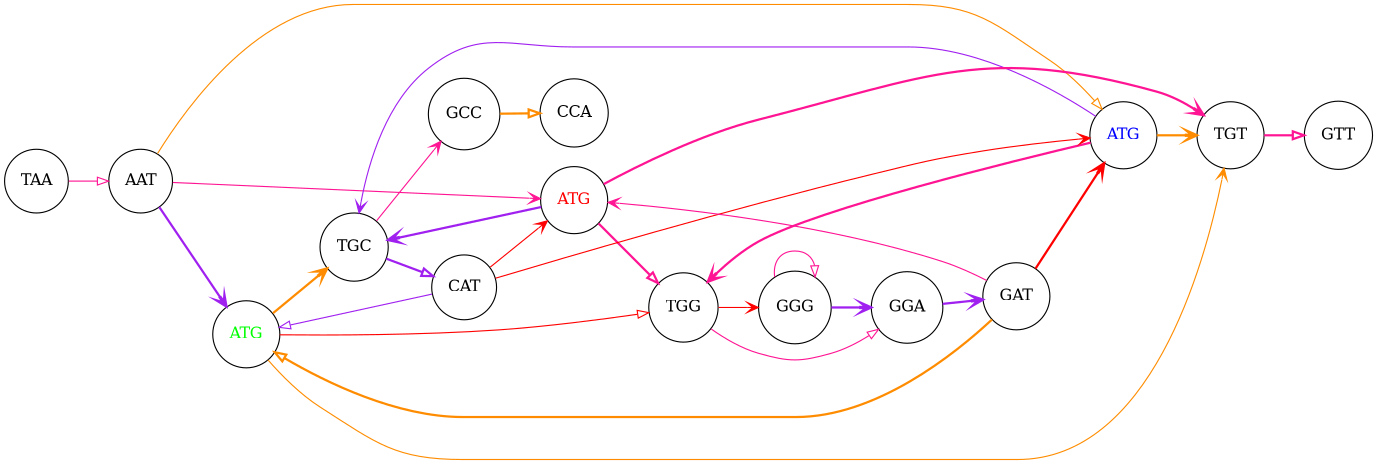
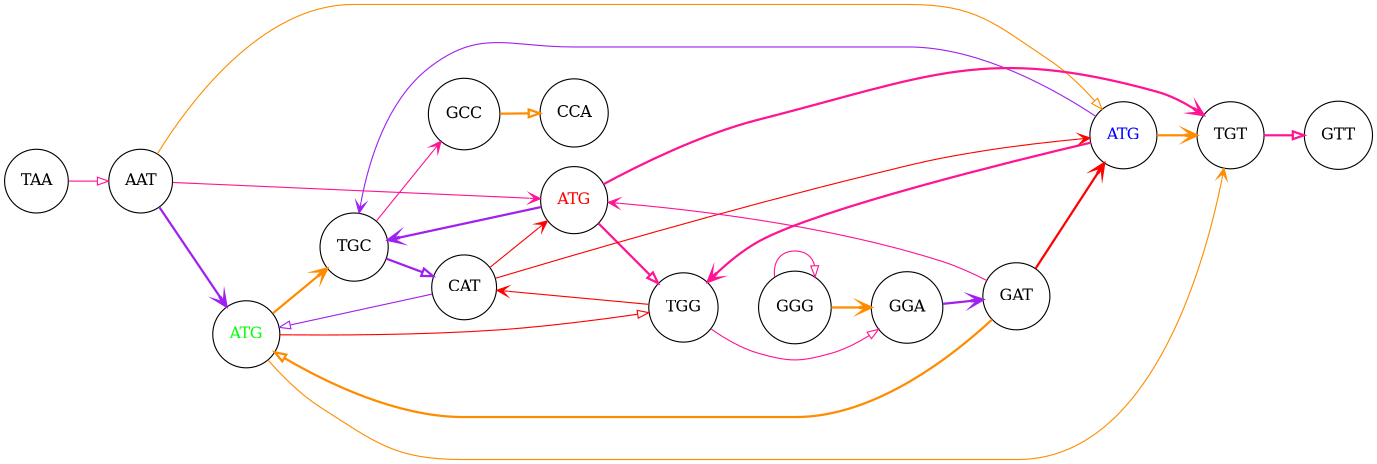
  digraph {
    rankdir=LR
    node [shape=circle]
    edge [arrowhead=vee color=deeppink style=solid]
    n1 [label=TAA]
    n2 [label=AAT]
    n3 [fontcolor=green label=ATG]
    n4 [fontcolor=blue label=ATG]
    n5 [fontcolor=red label=ATG]
    n6 [label=TGC]
    n7 [label=TGG]
    n8 [label=TGT]
    n9 [label=GCC]
    n10 [label=CAT]
    n11 [label=GGG]
    n12 [label=GGA]
    n13 [label=GTT]
    n14 [label=CCA]
    n15 [label=GAT]
    n1 -> n2 [arrowhead=onormal]
    n2 -> n3 [color=purple style=bold]
    n2 -> n4 [arrowhead=onormal color=darkorange]
    n2 -> n5
    n3 -> n6 [color=darkorange style=bold]
    n3 -> n7 [arrowhead=onormal color=red]
    n3 -> n8 [color=darkorange]
    n4 -> n6 [color=purple]
    n4 -> n7 [style=bold]
    n4 -> n8 [color=darkorange style=bold]
    n5 -> n6 [color=purple style=bold]
    n5 -> n7 [arrowhead=onormal style=bold]
    n5 -> n8 [style=bold]
    n6 -> n9
    n6 -> n10 [arrowhead=onormal color=purple style=bold]
-   n7 -> n11 [color=red]
+   n7 -> n10 [color=red]
    n7 -> n12 [arrowhead=onormal]
    n8 -> n13 [arrowhead=onormal style=bold]
    n9 -> n14 [arrowhead=onormal color=darkorange style=bold]
    n10 -> n3 [arrowhead=onormal color=purple]
    n10 -> n4 [color=red]
    n10 -> n5 [color=red]
    n11 -> n11 [arrowhead=onormal]
-   n11 -> n12 [color=purple style=bold]
+   n11 -> n12 [color=darkorange style=bold]
    n12 -> n15 [color=purple style=bold]
    n15 -> n3 [arrowhead=onormal color=darkorange style=bold]
    n15 -> n4 [color=red style=bold]
    n15 -> n5
  }
